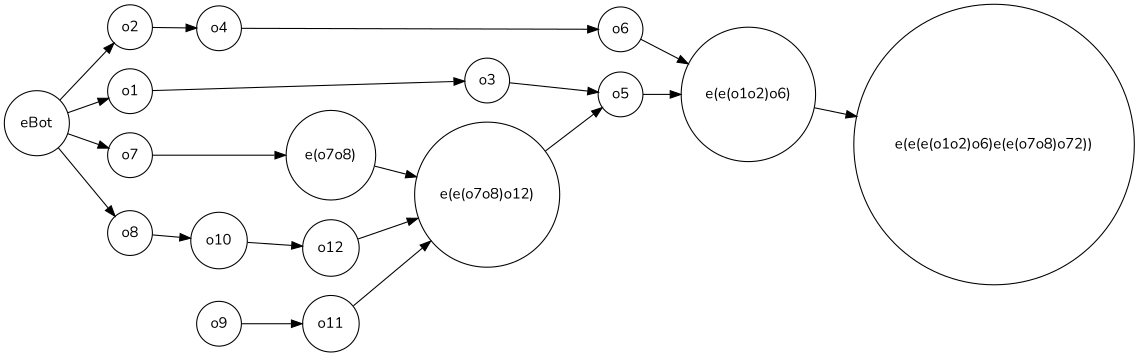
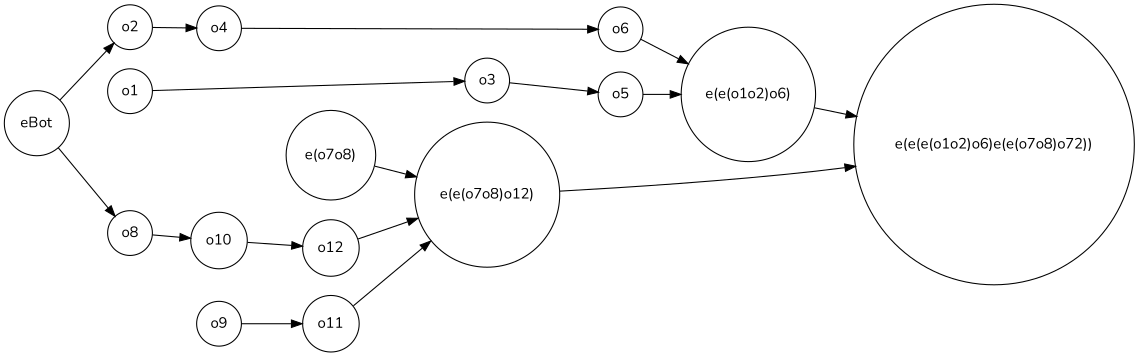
  strict digraph {
    fontname=Nunito
    rankdir=LR
    node [fontname=Nunito shape=circle]
    edge [fontname=Nunito]
    o4
    o6
    "e(e(o1o2)o6)"
    n4 [label="e(e(e(o1o2)o6)e(e(o7o8)o72))"]
    o3
    o5
    eBot
-   o7
    o2
    o1
    o8
    "e(o7o8)"
    o10
    o11
    "e(e(o7o8)o12)"
    o9
    o12
    o4 -> o6
    o6 -> "e(e(o1o2)o6)"
    "e(e(o1o2)o6)" -> n4
    o3 -> o5
    o5 -> "e(e(o1o2)o6)"
-   eBot -> o7
    eBot -> o2
-   eBot -> o1
    eBot -> o8
-   o7 -> "e(o7o8)"
    o2 -> o4
    o1 -> o3
    o8 -> o10
    "e(o7o8)" -> "e(e(o7o8)o12)"
    o10 -> o12
    o11 -> "e(e(o7o8)o12)"
-   "e(e(o7o8)o12)" -> o5
+   "e(e(o7o8)o12)" -> n4
    o9 -> o11
    o12 -> "e(e(o7o8)o12)"
  }
